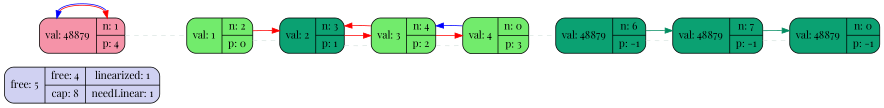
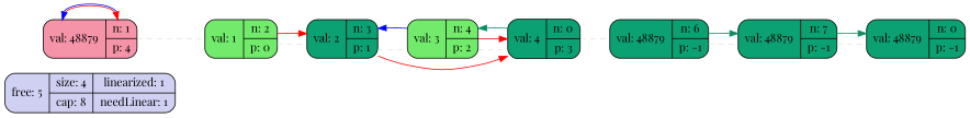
  digraph {
    fontname="Playfair Display"
    rankdir=LR
    node [fillcolor="#0ba172" fontname="Playfair Display" shape=record style="rounded, filled"]
    edge [color="#dce6e3" fontname="Playfair Display"]
-   n1 [fillcolor="#d0d1f2" label="{{free: 5} |                     {free: 4 | cap: 8} | {linearized: 1 |needLinear: 1} }"]
+   n1 [fillcolor="#d0d1f2" label="{{free: 5} |                     {size: 4 | cap: 8} | {linearized: 1 |needLinear: 1} }"]
    n2 [fillcolor="#f593a8" label="{val: 48879 | {n: 1 | p: 4} }"]
    n3 [fillcolor="#72eb6c" label="{val: 1 | {n: 2 | p: 0} }"]
    n4 [label="{val: 2 | {n: 3 | p: 1} }"]
    n5 [fillcolor="#72eb6c" label="{val: 3 | {n: 4 | p: 2} }"]
-   n6 [fillcolor="#72eb6c" label="{val: 4 | {n: 0 | p: 3} }"]
+   n6 [label="{val: 4 | {n: 0 | p: 3} }"]
    n7 [label="{val: 48879 | {n: 6 | p: -1} }"]
    n8 [label="{val: 48879 | {n: 7 | p: -1} }"]
    n9 [label="{val: 48879 | {n: 0 | p: -1} }"]
    n2 -> n2 [color="red:blue" dir=both]
    n2 -> n3 [arrowhead=none style=dashed]
    n3 -> n4 [arrowhead=none style=dashed]
    n3 -> n4 [color=red]
    n4 -> n5 [arrowhead=none style=dashed]
-   n4 -> n5 [color=red]
-   n5 -> n4 [color=red]
+   n4 -> n6 [color=red]
+   n5 -> n4 [color=blue]
    n5 -> n6 [arrowhead=none style=dashed]
    n5 -> n6 [color=red]
-   n6 -> n5 [color=blue]
+   n6 -> n5 [color="#038c61"]
    n6 -> n7 [arrowhead=none style=dashed]
    n7 -> n8 [arrowhead=none style=dashed]
    n7 -> n8 [color="#038c61"]
    n8 -> n9 [arrowhead=none style=dashed]
    n8 -> n9 [color="#038c61"]
  }
